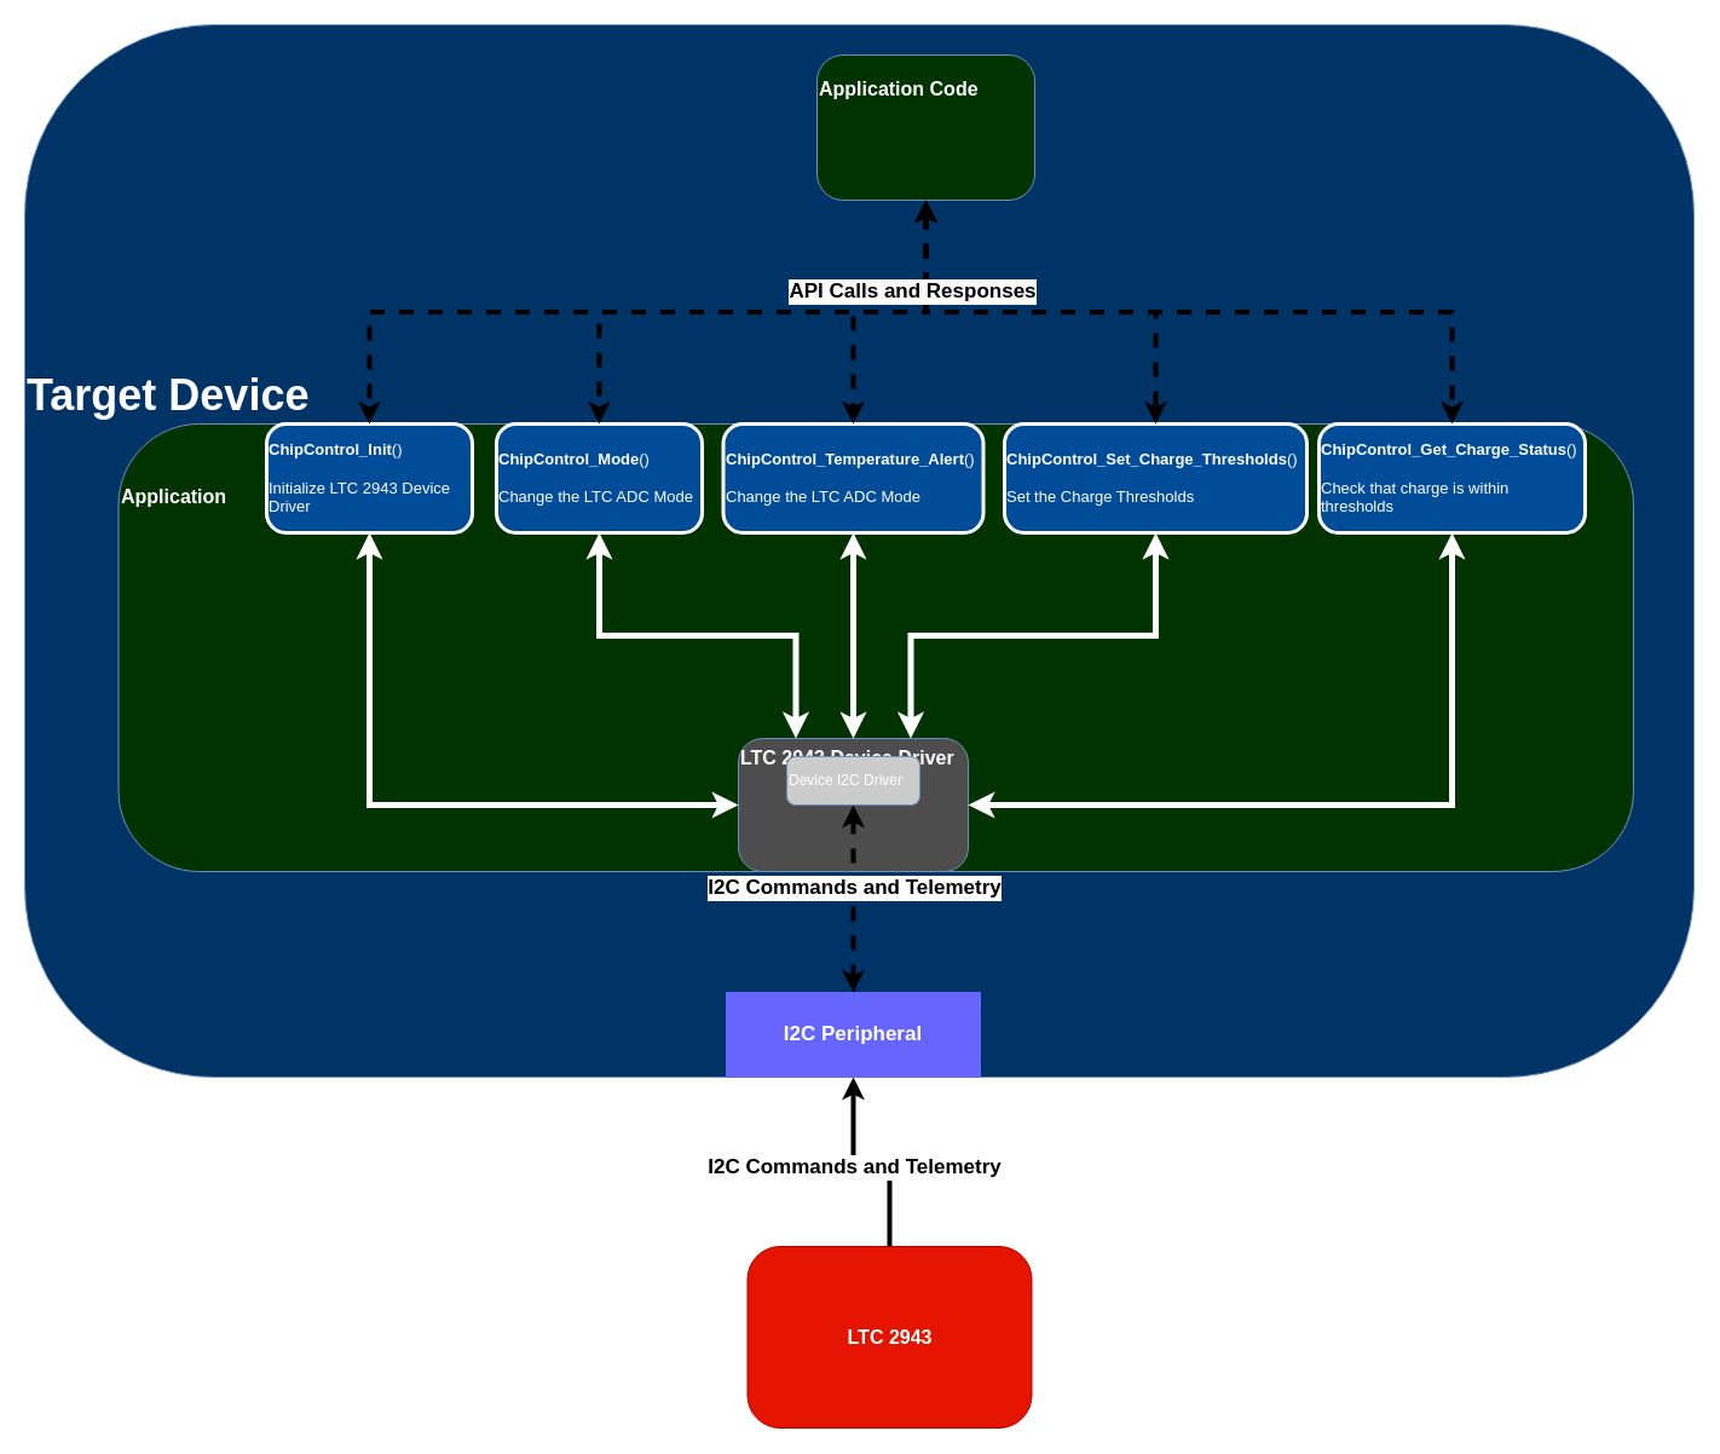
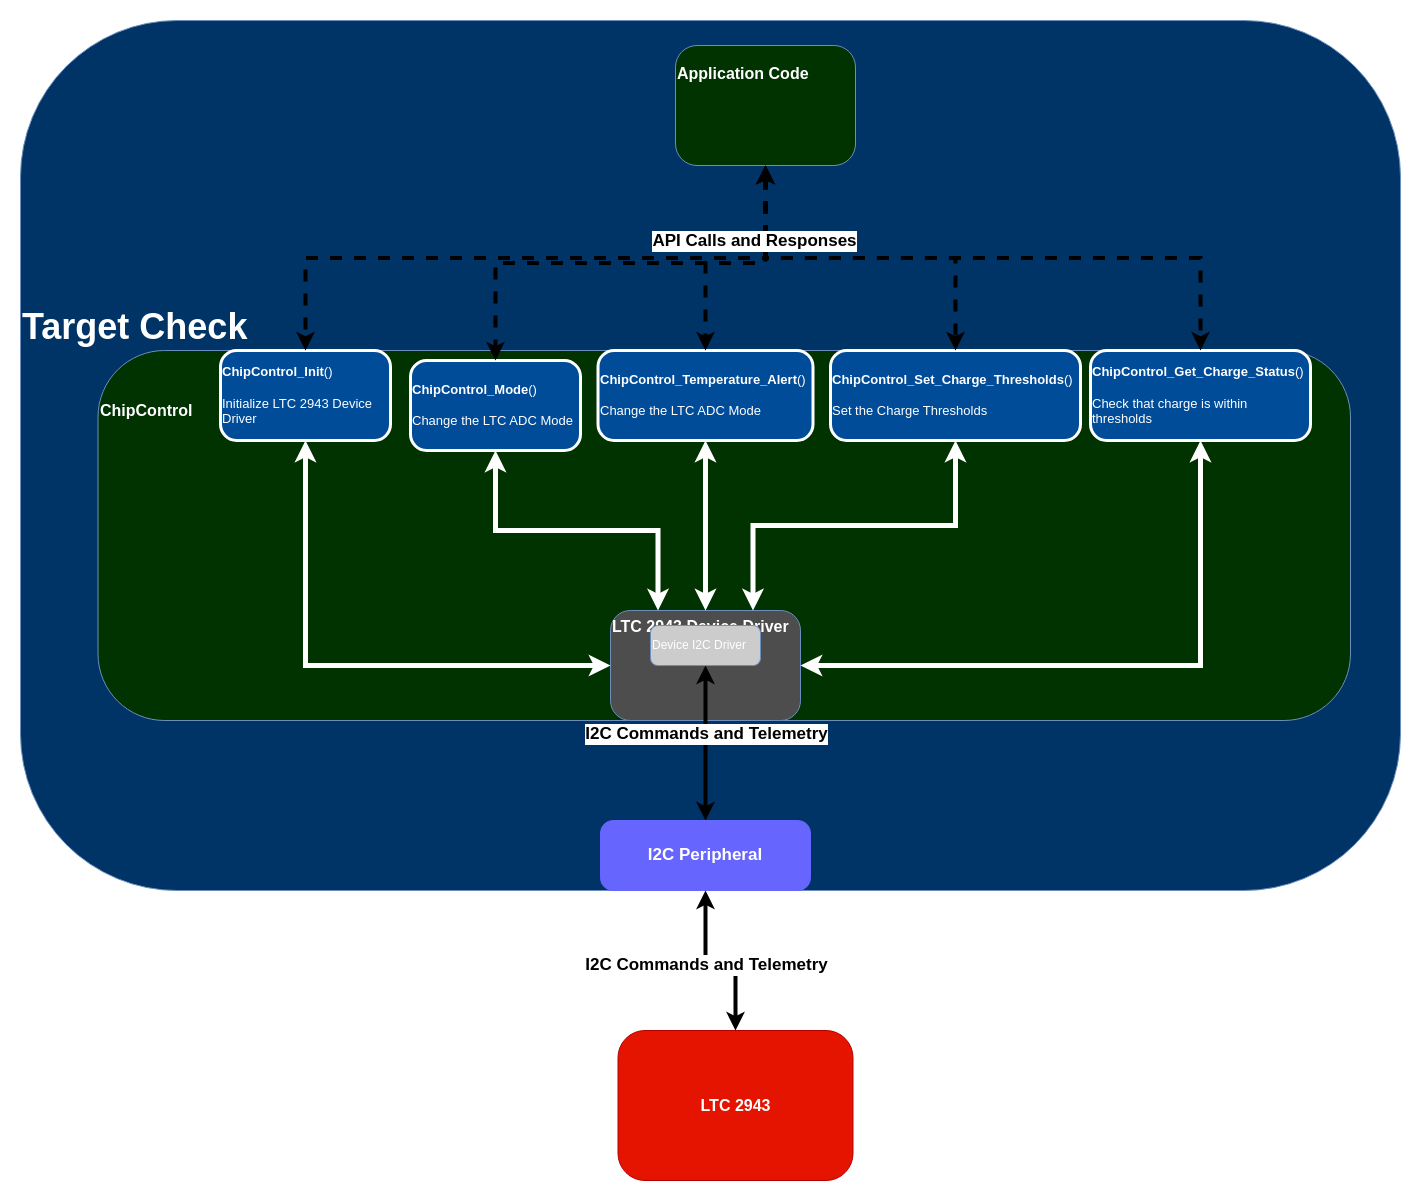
  <mxCell id="0" />
  <mxCell id="1" parent="0" />
- <mxCell id="2" value="&lt;div style=&quot;line-height: 150%; font-size: 16px;&quot;&gt;&lt;span style=&quot;background-color: initial; color: rgb(255, 255, 255); font-size: 36px;&quot;&gt;Target Device&lt;/span&gt;&lt;br style=&quot;font-size: 16px;&quot;&gt;&lt;/div&gt;" style="rounded=1;whiteSpace=wrap;html=1;fillColor=#003366;strokeColor=#6c8ebf;gradientColor=none;align=left;arcSize=18;fontSize=16;spacingTop=-250;fontStyle=1" parent="1" vertex="1"><mxGeometry x="20" y="20" width="1380" height="870" as="geometry" /></mxCell>
- <mxCell id="3" value="&lt;div style=&quot;line-height: 150%; font-size: 16px;&quot;&gt;&lt;span style=&quot;background-color: initial; color: rgb(255, 255, 255); font-size: 16px;&quot;&gt;Application&amp;nbsp;&lt;/span&gt;&lt;br style=&quot;font-size: 16px;&quot;&gt;&lt;/div&gt;" style="rounded=1;whiteSpace=wrap;html=1;fillColor=#003300;strokeColor=#6c8ebf;gradientColor=none;align=left;arcSize=18;fontSize=16;spacingTop=-250;fontStyle=1" parent="1" vertex="1"><mxGeometry x="97.5" y="350" width="1252.5" height="370" as="geometry" /></mxCell>
+ <mxCell id="2" value="&lt;div style=&quot;line-height: 150%; font-size: 16px;&quot;&gt;&lt;span style=&quot;background-color: initial; color: rgb(255, 255, 255); font-size: 36px;&quot;&gt;Target Check&lt;/span&gt;&lt;br style=&quot;font-size: 16px;&quot;&gt;&lt;/div&gt;" style="rounded=1;whiteSpace=wrap;html=1;fillColor=#003366;strokeColor=#6c8ebf;gradientColor=none;align=left;arcSize=18;fontSize=16;spacingTop=-250;fontStyle=1" parent="1" vertex="1"><mxGeometry x="20" y="20" width="1380" height="870" as="geometry" /></mxCell>
+ <mxCell id="3" value="&lt;div style=&quot;line-height: 150%; font-size: 16px;&quot;&gt;&lt;span style=&quot;background-color: initial; color: rgb(255, 255, 255); font-size: 16px;&quot;&gt;ChipControl&amp;nbsp;&lt;/span&gt;&lt;br style=&quot;font-size: 16px;&quot;&gt;&lt;/div&gt;" style="rounded=1;whiteSpace=wrap;html=1;fillColor=#003300;strokeColor=#6c8ebf;gradientColor=none;align=left;arcSize=18;fontSize=16;spacingTop=-250;fontStyle=1" parent="1" vertex="1"><mxGeometry x="97.5" y="350" width="1252.5" height="370" as="geometry" /></mxCell>
  <mxCell id="4" value="&lt;font color=&quot;#ffffff&quot; style=&quot;font-size: 16px;&quot;&gt;LTC 2943 Device Driver&lt;/font&gt;" style="rounded=1;whiteSpace=wrap;html=1;fillColor=#4D4D4D;strokeColor=#6c8ebf;gradientColor=none;align=left;arcSize=18;fontSize=16;spacingTop=-79;fontStyle=1" parent="1" vertex="1"><mxGeometry x="610" y="610" width="190" height="110" as="geometry" /></mxCell>
- <mxCell id="5" style="edgeStyle=orthogonalEdgeStyle;rounded=0;orthogonalLoop=1;jettySize=auto;html=1;exitX=0.5;exitY=1;exitDx=0;exitDy=0;entryX=0.5;entryY=0;entryDx=0;entryDy=0;startArrow=classic;startFill=1;strokeWidth=4;fontSize=42;fontStyle=1;dashed=1;" parent="1" source="7" target="20" edge="1"><mxGeometry relative="1" as="geometry" /></mxCell>
+ <mxCell id="5" style="edgeStyle=orthogonalEdgeStyle;rounded=0;orthogonalLoop=1;jettySize=auto;html=1;exitX=0.5;exitY=1;exitDx=0;exitDy=0;entryX=0.5;entryY=0;entryDx=0;entryDy=0;startArrow=classic;startFill=1;strokeWidth=4;fontSize=42;fontStyle=1" parent="1" source="7" target="20" edge="1"><mxGeometry relative="1" as="geometry" /></mxCell>
  <mxCell id="6" value="&lt;font size=&quot;1&quot; style=&quot;&quot;&gt;&lt;b style=&quot;font-size: 17px;&quot;&gt;I2C Commands and Telemetry&lt;/b&gt;&lt;/font&gt;" style="edgeLabel;html=1;align=center;verticalAlign=middle;resizable=0;points=[];" parent="5" vertex="1" connectable="0"><mxGeometry x="-0.183" y="4" relative="1" as="geometry"><mxPoint x="-4" y="5" as="offset" /></mxGeometry></mxCell>
  <mxCell id="7" value="&lt;font color=&quot;#ffffff&quot;&gt;Device I2C Driver&lt;/font&gt;" style="rounded=1;whiteSpace=wrap;html=1;fillColor=#CCCCCC;strokeColor=#6c8ebf;gradientColor=none;align=left;arcSize=18;" parent="1" vertex="1"><mxGeometry x="650" y="625" width="110" height="40" as="geometry" /></mxCell>
  <mxCell id="8" value="&lt;font color=&quot;#ffffff&quot; style=&quot;font-size: 16px;&quot;&gt;LTC 2943&lt;/font&gt;" style="rounded=1;whiteSpace=wrap;html=1;fillColor=#e51400;strokeColor=#B20000;align=center;arcSize=18;fontColor=#ffffff;fontSize=16;fontStyle=1" parent="1" vertex="1"><mxGeometry x="617.5" y="1030" width="235" height="150" as="geometry" /></mxCell>
  <mxCell id="9" style="edgeStyle=orthogonalEdgeStyle;rounded=0;orthogonalLoop=1;jettySize=auto;html=1;exitX=0.5;exitY=1;exitDx=0;exitDy=0;entryX=0;entryY=0.5;entryDx=0;entryDy=0;endArrow=classic;endFill=1;startArrow=classic;startFill=1;strokeWidth=5;strokeColor=#FFFFFF;" parent="1" source="10" target="4" edge="1"><mxGeometry relative="1" as="geometry" /></mxCell>
  <mxCell id="10" value="&lt;font color=&quot;#ffffff&quot; style=&quot;font-size: 13px;&quot;&gt;&lt;b style=&quot;font-size: 13px;&quot;&gt;ChipControl_Init&lt;/b&gt;()&lt;br style=&quot;font-size: 13px;&quot;&gt;&lt;br style=&quot;font-size: 13px;&quot;&gt;Initialize LTC 2943 Device Driver&lt;/font&gt;" style="rounded=1;whiteSpace=wrap;html=1;fillColor=#004C99;strokeColor=#FFFFFF;gradientColor=none;align=left;arcSize=18;strokeWidth=3;fontSize=13;" parent="1" vertex="1"><mxGeometry x="220" y="350" width="170" height="90" as="geometry" /></mxCell>
  <mxCell id="11" value="&lt;div style=&quot;line-height: 150%; font-size: 16px;&quot;&gt;&lt;span style=&quot;background-color: initial; color: rgb(255, 255, 255); font-size: 16px;&quot;&gt;Application Code&lt;/span&gt;&lt;br style=&quot;font-size: 16px;&quot;&gt;&lt;/div&gt;" style="rounded=1;whiteSpace=wrap;html=1;fillColor=#003300;strokeColor=#6c8ebf;gradientColor=none;align=left;arcSize=18;spacingTop=-65;fontSize=16;fontStyle=1" parent="1" vertex="1"><mxGeometry x="675" y="45" width="180" height="120" as="geometry" /></mxCell>
- <mxCell id="12" value="&lt;font color=&quot;#ffffff&quot; style=&quot;font-size: 13px;&quot;&gt;&lt;b style=&quot;font-size: 13px;&quot;&gt;ChipControl_Mode&lt;/b&gt;()&lt;br style=&quot;font-size: 13px;&quot;&gt;&lt;br style=&quot;font-size: 13px;&quot;&gt;Change the LTC ADC Mode&lt;br style=&quot;font-size: 13px;&quot;&gt;&lt;/font&gt;" style="rounded=1;whiteSpace=wrap;html=1;fillColor=#004C99;strokeColor=#FFFFFF;gradientColor=none;align=left;arcSize=18;strokeWidth=3;fontSize=13;" parent="1" vertex="1"><mxGeometry x="410" y="350" width="170" height="90" as="geometry" /></mxCell>
+ <mxCell id="12" value="&lt;font color=&quot;#ffffff&quot; style=&quot;font-size: 13px;&quot;&gt;&lt;b style=&quot;font-size: 13px;&quot;&gt;ChipControl_Mode&lt;/b&gt;()&lt;br style=&quot;font-size: 13px;&quot;&gt;&lt;br style=&quot;font-size: 13px;&quot;&gt;Change the LTC ADC Mode&lt;br style=&quot;font-size: 13px;&quot;&gt;&lt;/font&gt;" style="rounded=1;whiteSpace=wrap;html=1;fillColor=#004C99;strokeColor=#FFFFFF;gradientColor=none;align=left;arcSize=18;strokeWidth=3;fontSize=13;" parent="1" vertex="1"><mxGeometry x="410" y="360" width="170" height="90" as="geometry" /></mxCell>
  <mxCell id="13" value="&lt;font color=&quot;#ffffff&quot; style=&quot;font-size: 13px;&quot;&gt;&lt;b style=&quot;font-size: 13px;&quot;&gt;ChipControl_Temperature_Alert&lt;/b&gt;()&lt;br style=&quot;font-size: 13px;&quot;&gt;&lt;br style=&quot;font-size: 13px;&quot;&gt;Change the LTC ADC Mode&lt;br style=&quot;font-size: 13px;&quot;&gt;&lt;/font&gt;" style="rounded=1;whiteSpace=wrap;html=1;fillColor=#004C99;strokeColor=#FFFFFF;gradientColor=none;align=left;arcSize=18;strokeWidth=3;fontSize=13;" parent="1" vertex="1"><mxGeometry x="597.5" y="350" width="215" height="90" as="geometry" /></mxCell>
  <mxCell id="14" value="&lt;font color=&quot;#ffffff&quot; style=&quot;font-size: 13px;&quot;&gt;&lt;b style=&quot;font-size: 13px;&quot;&gt;ChipControl_Get_Charge_Status&lt;/b&gt;()&lt;br style=&quot;font-size: 13px;&quot;&gt;&lt;br style=&quot;font-size: 13px;&quot;&gt;Check that charge is within thresholds&lt;br style=&quot;font-size: 13px;&quot;&gt;&lt;/font&gt;" style="rounded=1;whiteSpace=wrap;html=1;fillColor=#004C99;strokeColor=#FFFFFF;gradientColor=none;align=left;arcSize=18;strokeWidth=3;fontSize=13;" parent="1" vertex="1"><mxGeometry x="1090" y="350" width="220" height="90" as="geometry" /></mxCell>
  <mxCell id="15" value="&lt;font color=&quot;#ffffff&quot; style=&quot;font-size: 13px;&quot;&gt;&lt;b style=&quot;font-size: 13px;&quot;&gt;ChipControl_Set_Charge_Thresholds&lt;/b&gt;()&lt;br style=&quot;font-size: 13px;&quot;&gt;&lt;br style=&quot;font-size: 13px;&quot;&gt;Set the Charge Thresholds&lt;br style=&quot;font-size: 13px;&quot;&gt;&lt;/font&gt;" style="rounded=1;whiteSpace=wrap;html=1;fillColor=#004C99;strokeColor=#FFFFFF;gradientColor=none;align=left;arcSize=18;strokeWidth=3;fontSize=13;" parent="1" vertex="1"><mxGeometry x="830" y="350" width="250" height="90" as="geometry" /></mxCell>
  <mxCell id="16" style="edgeStyle=orthogonalEdgeStyle;rounded=0;orthogonalLoop=1;jettySize=auto;html=1;exitX=0.5;exitY=1;exitDx=0;exitDy=0;entryX=0.25;entryY=0;entryDx=0;entryDy=0;endArrow=classic;endFill=1;startArrow=classic;startFill=1;strokeWidth=5;strokeColor=#FFFFFF;" parent="1" source="12" target="4" edge="1"><mxGeometry relative="1" as="geometry"><mxPoint x="315" y="430" as="sourcePoint" /><mxPoint x="620" y="675" as="targetPoint" /></mxGeometry></mxCell>
  <mxCell id="17" style="edgeStyle=orthogonalEdgeStyle;rounded=0;orthogonalLoop=1;jettySize=auto;html=1;exitX=0.5;exitY=1;exitDx=0;exitDy=0;entryX=0.5;entryY=0;entryDx=0;entryDy=0;endArrow=classic;endFill=1;startArrow=classic;startFill=1;strokeWidth=5;strokeColor=#FFFFFF;" parent="1" source="13" target="4" edge="1"><mxGeometry relative="1" as="geometry"><mxPoint x="325" as="sourcePoint" y="440" /><mxPoint x="630" y="685" as="targetPoint" /></mxGeometry></mxCell>
  <mxCell id="18" style="edgeStyle=orthogonalEdgeStyle;rounded=0;orthogonalLoop=1;jettySize=auto;html=1;exitX=0.75;exitY=0;exitDx=0;exitDy=0;entryX=0.5;entryY=1;entryDx=0;entryDy=0;endArrow=classic;endFill=1;startArrow=classic;startFill=1;strokeWidth=5;strokeColor=#FFFFFF;" parent="1" source="4" target="15" edge="1"><mxGeometry relative="1" as="geometry"><mxPoint x="335" y="450" as="sourcePoint" /><mxPoint x="640" y="695" as="targetPoint" /></mxGeometry></mxCell>
  <mxCell id="19" style="edgeStyle=orthogonalEdgeStyle;rounded=0;orthogonalLoop=1;jettySize=auto;html=1;exitX=0.5;exitY=1;exitDx=0;exitDy=0;entryX=1;entryY=0.5;entryDx=0;entryDy=0;endArrow=classic;endFill=1;startArrow=classic;startFill=1;strokeWidth=5;strokeColor=#FFFFFF;" parent="1" source="14" target="4" edge="1"><mxGeometry relative="1" as="geometry"><mxPoint x="345" y="460" as="sourcePoint" /><mxPoint x="650" y="705" as="targetPoint" /></mxGeometry></mxCell>
- <mxCell id="20" value="&lt;font color=&quot;#ffffff&quot; style=&quot;font-size: 17px;&quot;&gt;I2C Peripheral&lt;/font&gt;" style="whiteSpace=wrap;html=1;fillColor=#6666FF;strokeColor=#6666FF;gradientColor=none;align=center;arcSize=18;fontStyle=1;fontSize=17;rounded=0;" parent="1" vertex="1"><mxGeometry x="600" y="820" width="210" height="70" as="geometry" /></mxCell>
- <mxCell id="21" style="edgeStyle=orthogonalEdgeStyle;rounded=0;orthogonalLoop=1;jettySize=auto;html=1;entryX=0.5;entryY=0;entryDx=0;entryDy=0;startArrow=classic;startFill=1;strokeWidth=4;fontSize=42;fontStyle=1;endArrow=none;" parent="1" source="20" target="8" edge="1"><mxGeometry relative="1" as="geometry"><mxPoint x="715" y="900" as="sourcePoint" /><mxPoint x="715" y="1000" as="targetPoint" /></mxGeometry></mxCell>
+ <mxCell id="20" value="&lt;font color=&quot;#ffffff&quot; style=&quot;font-size: 17px;&quot;&gt;I2C Peripheral&lt;/font&gt;" style="rounded=1;whiteSpace=wrap;html=1;fillColor=#6666FF;strokeColor=#6666FF;gradientColor=none;align=center;arcSize=18;fontStyle=1;fontSize=17;" parent="1" vertex="1"><mxGeometry x="600" y="820" width="210" height="70" as="geometry" /></mxCell>
+ <mxCell id="21" style="edgeStyle=orthogonalEdgeStyle;rounded=0;orthogonalLoop=1;jettySize=auto;html=1;entryX=0.5;entryY=0;entryDx=0;entryDy=0;startArrow=classic;startFill=1;strokeWidth=4;fontSize=42;fontStyle=1" parent="1" source="20" target="8" edge="1"><mxGeometry relative="1" as="geometry"><mxPoint x="715" y="900" as="sourcePoint" /><mxPoint x="715" y="1000" as="targetPoint" /></mxGeometry></mxCell>
  <mxCell id="22" value="&lt;font size=&quot;1&quot; style=&quot;&quot;&gt;&lt;b style=&quot;font-size: 17px;&quot;&gt;I2C Commands and Telemetry&lt;/b&gt;&lt;/font&gt;" style="edgeLabel;html=1;align=center;verticalAlign=middle;resizable=0;points=[];" parent="21" vertex="1" connectable="0"><mxGeometry x="-0.183" y="4" relative="1" as="geometry"><mxPoint x="-4" y="5" as="offset" /></mxGeometry></mxCell>
  <mxCell id="23" style="edgeStyle=orthogonalEdgeStyle;rounded=0;orthogonalLoop=1;jettySize=auto;html=1;exitX=0.5;exitY=1;exitDx=0;exitDy=0;startArrow=classic;startFill=1;strokeWidth=4;fontSize=42;fontStyle=1;dashed=1;" edge="1" parent="1" source="11" target="12"><mxGeometry relative="1" as="geometry"><mxPoint x="330" y="130" as="sourcePoint" /><mxPoint x="330" y="280" as="targetPoint" /></mxGeometry></mxCell>
  <mxCell id="24" style="edgeStyle=orthogonalEdgeStyle;rounded=0;orthogonalLoop=1;jettySize=auto;html=1;exitX=0.5;exitY=1;exitDx=0;exitDy=0;startArrow=classic;startFill=1;strokeWidth=4;fontSize=42;fontStyle=1;dashed=1;" edge="1" parent="1" source="11" target="10"><mxGeometry relative="1" as="geometry"><mxPoint x="715" y="210" as="sourcePoint" /><mxPoint x="505" y="360" as="targetPoint" /></mxGeometry></mxCell>
  <mxCell id="25" style="edgeStyle=orthogonalEdgeStyle;rounded=0;orthogonalLoop=1;jettySize=auto;html=1;exitX=0.5;exitY=1;exitDx=0;exitDy=0;startArrow=classic;startFill=1;strokeWidth=4;fontSize=42;fontStyle=1;dashed=1;" edge="1" parent="1" source="11" target="15"><mxGeometry relative="1" as="geometry"><mxPoint x="725" y="220" as="sourcePoint" /><mxPoint x="515" y="370" as="targetPoint" /></mxGeometry></mxCell>
  <mxCell id="26" style="edgeStyle=orthogonalEdgeStyle;rounded=0;orthogonalLoop=1;jettySize=auto;html=1;exitX=0.5;exitY=1;exitDx=0;exitDy=0;startArrow=classic;startFill=1;strokeWidth=4;fontSize=42;fontStyle=1;dashed=1;" edge="1" parent="1" source="11" target="14"><mxGeometry relative="1" as="geometry"><mxPoint x="735" y="230" as="sourcePoint" /><mxPoint x="525" y="380" as="targetPoint" /></mxGeometry></mxCell>
  <mxCell id="27" style="edgeStyle=orthogonalEdgeStyle;rounded=0;orthogonalLoop=1;jettySize=auto;html=1;exitX=0.5;exitY=1;exitDx=0;exitDy=0;entryX=0.5;entryY=0;entryDx=0;entryDy=0;startArrow=classic;startFill=1;strokeWidth=4;fontSize=42;fontStyle=1;dashed=1;" parent="1" source="11" target="13" edge="1"><mxGeometry relative="1" as="geometry"><mxPoint x="1150" y="70" as="sourcePoint" /><mxPoint x="1150" y="226" as="targetPoint" /></mxGeometry></mxCell>
  <mxCell id="28" value="&lt;font size=&quot;1&quot; style=&quot;&quot;&gt;&lt;b style=&quot;font-size: 17px;&quot;&gt;API Calls and Responses&lt;/b&gt;&lt;/font&gt;" style="edgeLabel;html=1;align=center;verticalAlign=middle;resizable=0;points=[];" parent="27" vertex="1" connectable="0"><mxGeometry x="-0.183" y="4" relative="1" as="geometry"><mxPoint x="-4" y="-21" as="offset" /></mxGeometry></mxCell>
